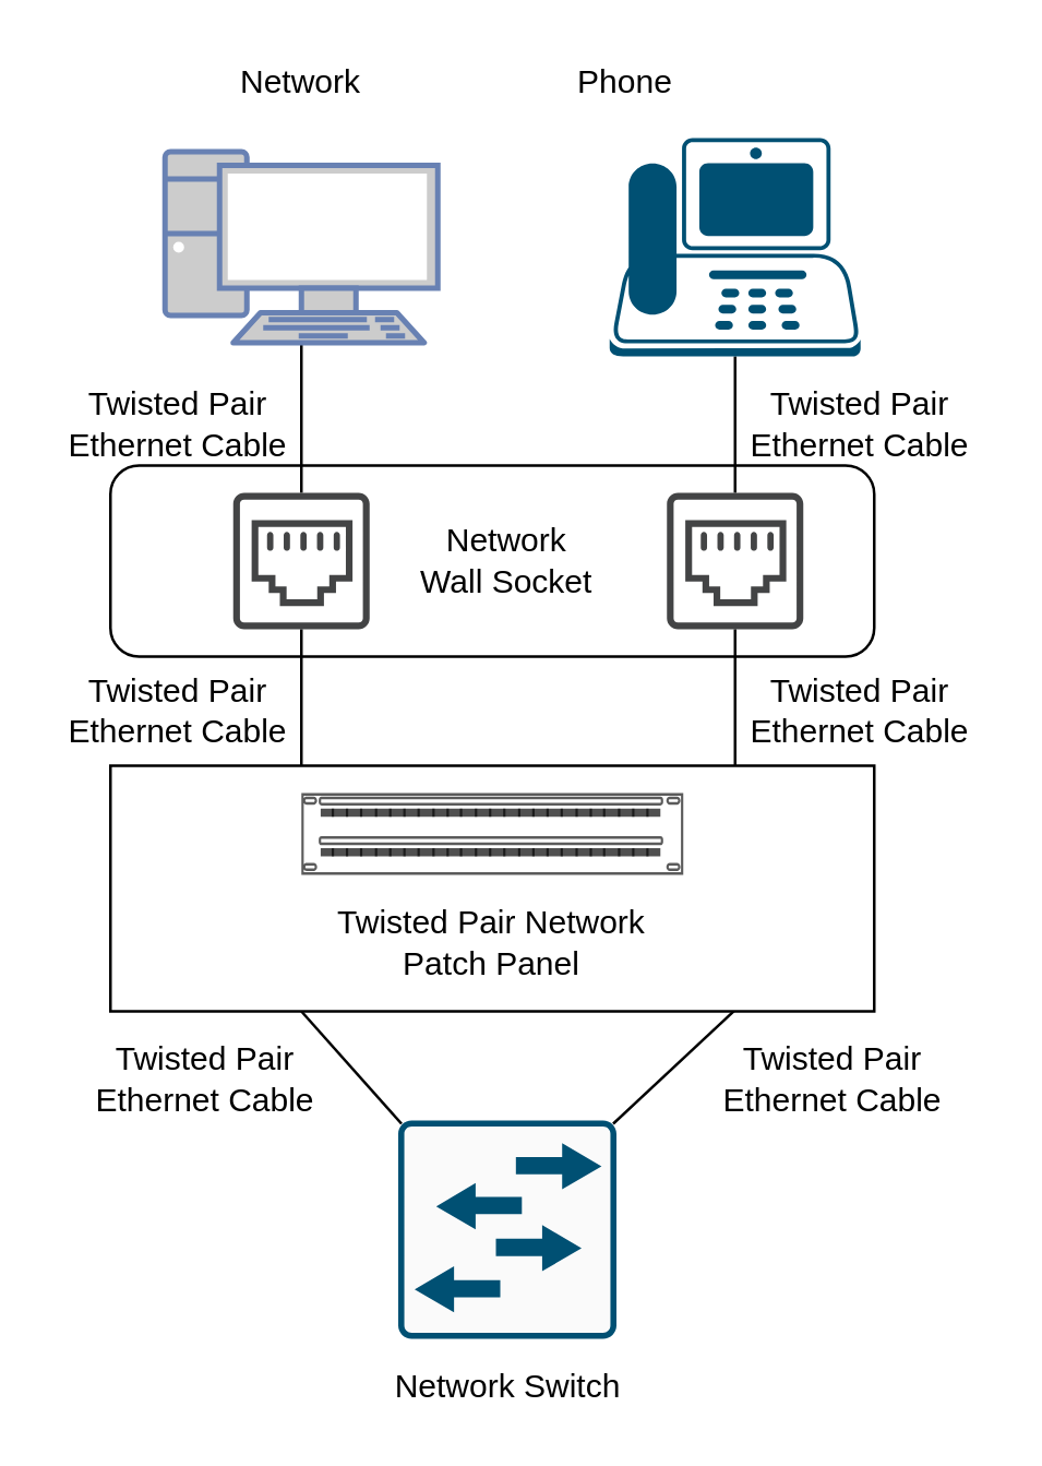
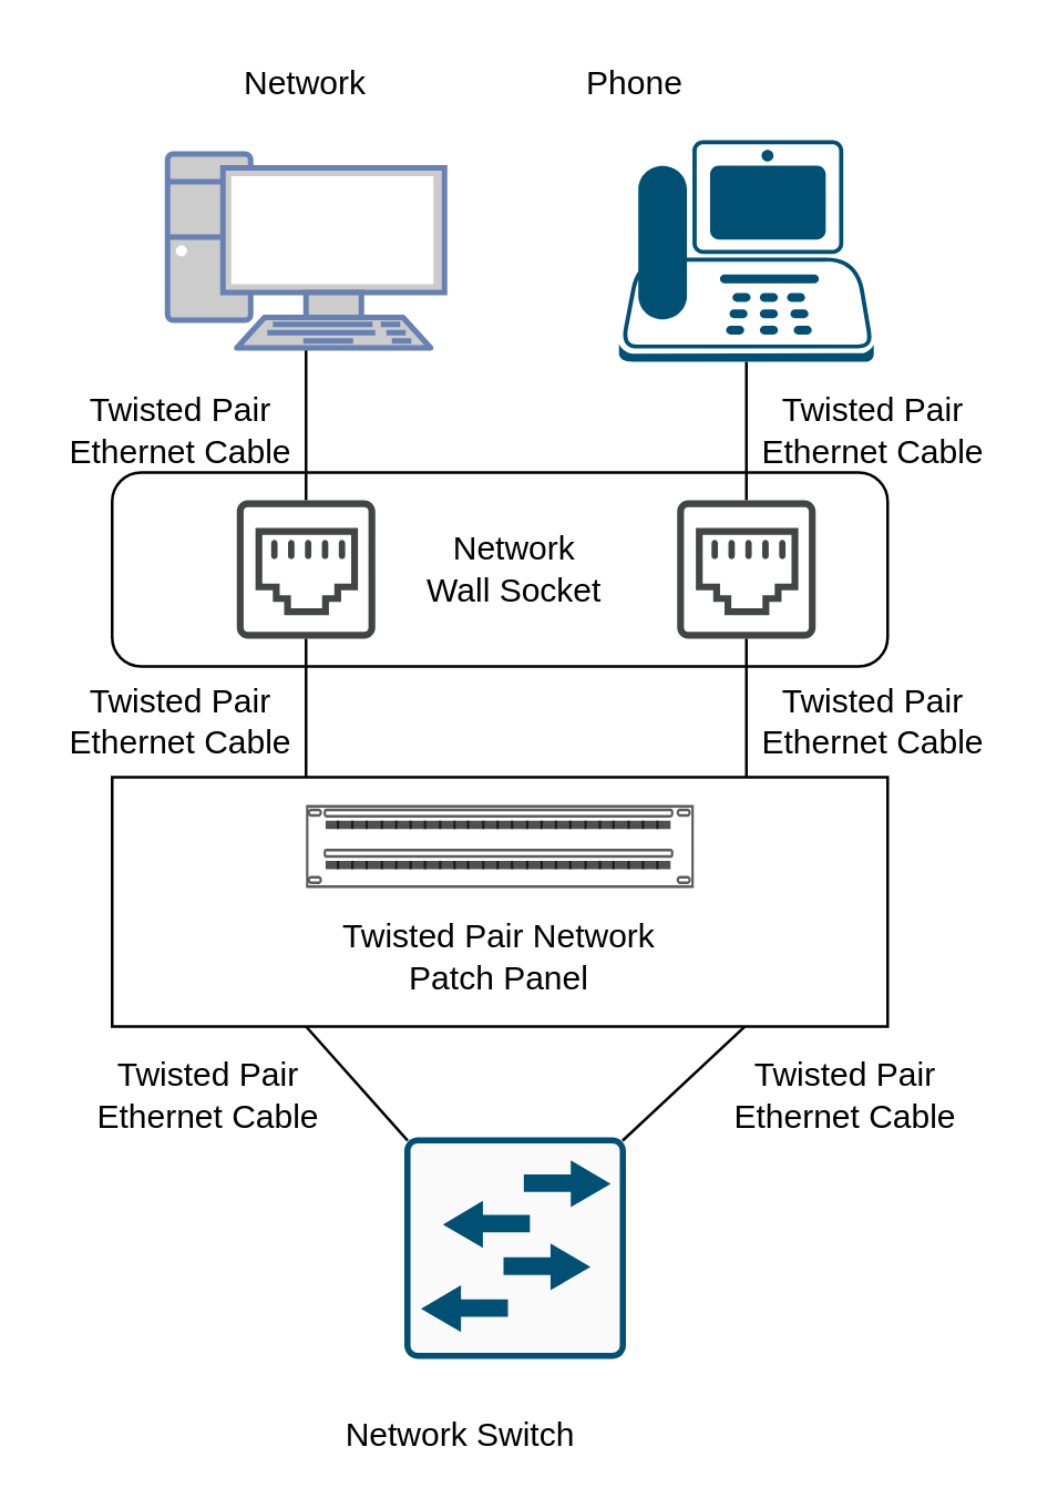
  <mxCell id="0" />
  <mxCell id="1" parent="0" />
  <mxCell id="2" value="" style="rounded=1;whiteSpace=wrap;html=1;rotation=90;" vertex="1" parent="1"><mxGeometry x="145" y="65" width="70" height="280" as="geometry" /></mxCell>
  <mxCell id="3" style="rounded=0;orthogonalLoop=1;jettySize=auto;html=1;exitX=0.5;exitY=1;exitDx=0;exitDy=0;exitPerimeter=0;endArrow=none;endFill=0;" edge="1" parent="1" source="4" target="7"><mxGeometry relative="1" as="geometry" /></mxCell>
  <mxCell id="4" value="" style="fontColor=#0066CC;verticalAlign=top;verticalLabelPosition=bottom;labelPosition=center;align=center;html=1;outlineConnect=0;fillColor=#CCCCCC;strokeColor=#6881B3;gradientColor=none;gradientDirection=north;strokeWidth=2;shape=mxgraph.networks.pc;" vertex="1" parent="1"><mxGeometry x="60" y="55" width="100" height="70" as="geometry" /></mxCell>
  <mxCell id="5" style="edgeStyle=none;rounded=0;orthogonalLoop=1;jettySize=auto;html=1;exitX=0.5;exitY=1;exitDx=0;exitDy=0;exitPerimeter=0;endArrow=none;endFill=0;" edge="1" parent="1" source="6" target="8"><mxGeometry relative="1" as="geometry" /></mxCell>
  <mxCell id="6" value="" style="points=[[0.59,0,0],[0.87,0.015,0],[0.88,0.3,0],[0.99,0.99,0],[0.5,1,0],[0.01,0.99,0],[0.075,0.5,0],[0.17,0.115,0]];verticalLabelPosition=bottom;html=1;verticalAlign=top;aspect=fixed;align=center;pointerEvents=1;shape=mxgraph.cisco19.ip_phone;fillColor=#005073;strokeColor=none;" vertex="1" parent="1"><mxGeometry x="223" y="50" width="92" height="80" as="geometry" /></mxCell>
  <mxCell id="7" value="" style="pointerEvents=1;shadow=0;dashed=0;html=1;strokeColor=none;fillColor=#434445;aspect=fixed;labelPosition=center;verticalLabelPosition=bottom;verticalAlign=top;align=center;outlineConnect=0;shape=mxgraph.vvd.ethernet_port;" vertex="1" parent="1"><mxGeometry x="85" y="180" width="50" height="50" as="geometry" /></mxCell>
  <mxCell id="8" value="" style="pointerEvents=1;shadow=0;dashed=0;html=1;strokeColor=none;fillColor=#434445;aspect=fixed;labelPosition=center;verticalLabelPosition=bottom;verticalAlign=top;align=center;outlineConnect=0;shape=mxgraph.vvd.ethernet_port;" vertex="1" parent="1"><mxGeometry x="244" y="180" width="50" height="50" as="geometry" /></mxCell>
  <mxCell id="9" value="Network" style="text;html=1;strokeColor=none;fillColor=none;align=center;verticalAlign=middle;whiteSpace=wrap;rounded=0;" vertex="1" parent="1"><mxGeometry x="80" y="20" width="60" height="20" as="geometry" /></mxCell>
  <mxCell id="10" value="Phone" style="text;html=1;strokeColor=none;fillColor=none;align=center;verticalAlign=middle;whiteSpace=wrap;rounded=0;" vertex="1" parent="1"><mxGeometry x="199" y="20" width="60" height="20" as="geometry" /></mxCell>
  <mxCell id="11" value="Network&lt;br&gt;Wall Socket" style="text;html=1;strokeColor=none;fillColor=none;align=center;verticalAlign=middle;whiteSpace=wrap;rounded=0;" vertex="1" parent="1"><mxGeometry x="148" y="190" width="75" height="30" as="geometry" /></mxCell>
  <mxCell id="12" value="Twisted Pair Ethernet Cable" style="text;html=1;strokeColor=none;fillColor=none;align=center;verticalAlign=middle;whiteSpace=wrap;rounded=0;" vertex="1" parent="1"><mxGeometry x="20" y="140" width="90" height="30" as="geometry" /></mxCell>
  <mxCell id="13" value="Twisted Pair Ethernet Cable" style="text;html=1;strokeColor=none;fillColor=none;align=center;verticalAlign=middle;whiteSpace=wrap;rounded=0;" vertex="1" parent="1"><mxGeometry x="270" y="140" width="90" height="30" as="geometry" /></mxCell>
  <mxCell id="14" style="edgeStyle=none;rounded=0;orthogonalLoop=1;jettySize=auto;html=1;endArrow=none;endFill=0;" edge="1" parent="1" target="8"><mxGeometry relative="1" as="geometry"><mxPoint x="269" y="300" as="sourcePoint" /><mxPoint x="367" y="354.5" as="targetPoint" /></mxGeometry></mxCell>
  <mxCell id="15" style="edgeStyle=none;rounded=0;orthogonalLoop=1;jettySize=auto;html=1;endArrow=none;endFill=0;exitX=0.25;exitY=0;exitDx=0;exitDy=0;" edge="1" parent="1" source="18"><mxGeometry relative="1" as="geometry"><mxPoint x="240" y="260" as="sourcePoint" /><mxPoint x="110" y="230" as="targetPoint" /></mxGeometry></mxCell>
  <mxCell id="16" style="edgeStyle=none;rounded=0;orthogonalLoop=1;jettySize=auto;html=1;exitX=0.25;exitY=1;exitDx=0;exitDy=0;entryX=0.015;entryY=0.015;entryDx=0;entryDy=0;entryPerimeter=0;endArrow=none;endFill=0;" edge="1" parent="1" source="18" target="23"><mxGeometry relative="1" as="geometry" /></mxCell>
  <mxCell id="17" style="edgeStyle=none;rounded=0;orthogonalLoop=1;jettySize=auto;html=1;exitX=0.818;exitY=0.994;exitDx=0;exitDy=0;entryX=0.985;entryY=0.015;entryDx=0;entryDy=0;entryPerimeter=0;endArrow=none;endFill=0;exitPerimeter=0;" edge="1" parent="1" source="18" target="23"><mxGeometry relative="1" as="geometry" /></mxCell>
  <mxCell id="18" value="" style="rounded=0;whiteSpace=wrap;html=1;" vertex="1" parent="1"><mxGeometry x="40" y="280" width="280" height="90" as="geometry" /></mxCell>
  <mxCell id="19" value="" style="strokeColor=#666666;html=1;labelPosition=right;align=left;spacingLeft=15;shadow=0;dashed=0;outlineConnect=0;shape=mxgraph.rack.general.cat5e_enhanced_patch_panel_48_ports;" vertex="1" parent="1"><mxGeometry x="110" y="290" width="140" height="30" as="geometry" /></mxCell>
  <mxCell id="20" value="Twisted Pair Network Patch Panel" style="text;html=1;strokeColor=none;fillColor=none;align=center;verticalAlign=middle;whiteSpace=wrap;rounded=0;" vertex="1" parent="1"><mxGeometry x="120" y="330" width="120" height="30" as="geometry" /></mxCell>
  <mxCell id="21" value="Twisted Pair Ethernet Cable" style="text;html=1;strokeColor=none;fillColor=none;align=center;verticalAlign=middle;whiteSpace=wrap;rounded=0;" vertex="1" parent="1"><mxGeometry x="20" y="245" width="90" height="30" as="geometry" /></mxCell>
  <mxCell id="22" value="Twisted Pair Ethernet Cable" style="text;html=1;strokeColor=none;fillColor=none;align=center;verticalAlign=middle;whiteSpace=wrap;rounded=0;" vertex="1" parent="1"><mxGeometry x="270" y="245" width="90" height="30" as="geometry" /></mxCell>
  <mxCell id="23" value="" style="points=[[0.015,0.015,0],[0.985,0.015,0],[0.985,0.985,0],[0.015,0.985,0],[0.25,0,0],[0.5,0,0],[0.75,0,0],[1,0.25,0],[1,0.5,0],[1,0.75,0],[0.75,1,0],[0.5,1,0],[0.25,1,0],[0,0.75,0],[0,0.5,0],[0,0.25,0]];verticalLabelPosition=bottom;html=1;verticalAlign=top;aspect=fixed;align=center;pointerEvents=1;shape=mxgraph.cisco19.rect;prIcon=l2_switch;fillColor=#FAFAFA;strokeColor=#005073;" vertex="1" parent="1"><mxGeometry x="145.5" y="410" width="80" height="80" as="geometry" /></mxCell>
  <mxCell id="24" value="Twisted Pair Ethernet Cable" style="text;html=1;strokeColor=none;fillColor=none;align=center;verticalAlign=middle;whiteSpace=wrap;rounded=0;" vertex="1" parent="1"><mxGeometry x="30" y="380" width="90" height="30" as="geometry" /></mxCell>
  <mxCell id="25" value="Twisted Pair Ethernet Cable" style="text;html=1;strokeColor=none;fillColor=none;align=center;verticalAlign=middle;whiteSpace=wrap;rounded=0;" vertex="1" parent="1"><mxGeometry x="260" y="380" width="90" height="30" as="geometry" /></mxCell>
- <mxCell id="26" value="Network Switch" style="text;html=1;strokeColor=none;fillColor=none;align=center;verticalAlign=middle;whiteSpace=wrap;rounded=0;" vertex="1" parent="1"><mxGeometry x="140.5" y="500" width="90" height="15" as="geometry" /></mxCell>
+ <mxCell id="26" value="Network Switch" style="text;html=1;strokeColor=none;fillColor=none;align=center;verticalAlign=middle;whiteSpace=wrap;rounded=0;" vertex="1" parent="1"><mxGeometry x="120.5" y="510" width="90" height="15" as="geometry" /></mxCell>
